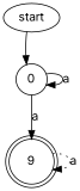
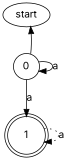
  digraph {
    fontname=Inter
    rankdir=TB
    shape=circle
    node [fontname=Inter shape=circle]
    edge [fontname=Inter style=solid]
    start [height=0.00001 width=0.00001 shape=""]
    n2 [label=0]
-   n3 [label=9 peripheries=2]
-   start -> n2
+   n3 [label=1 peripheries=2]
+   n2 -> start
    n2 -> n2 [label=a]
    n2 -> n3 [label=a]
    n3 -> n3 [label=a style=dotted]
  }
